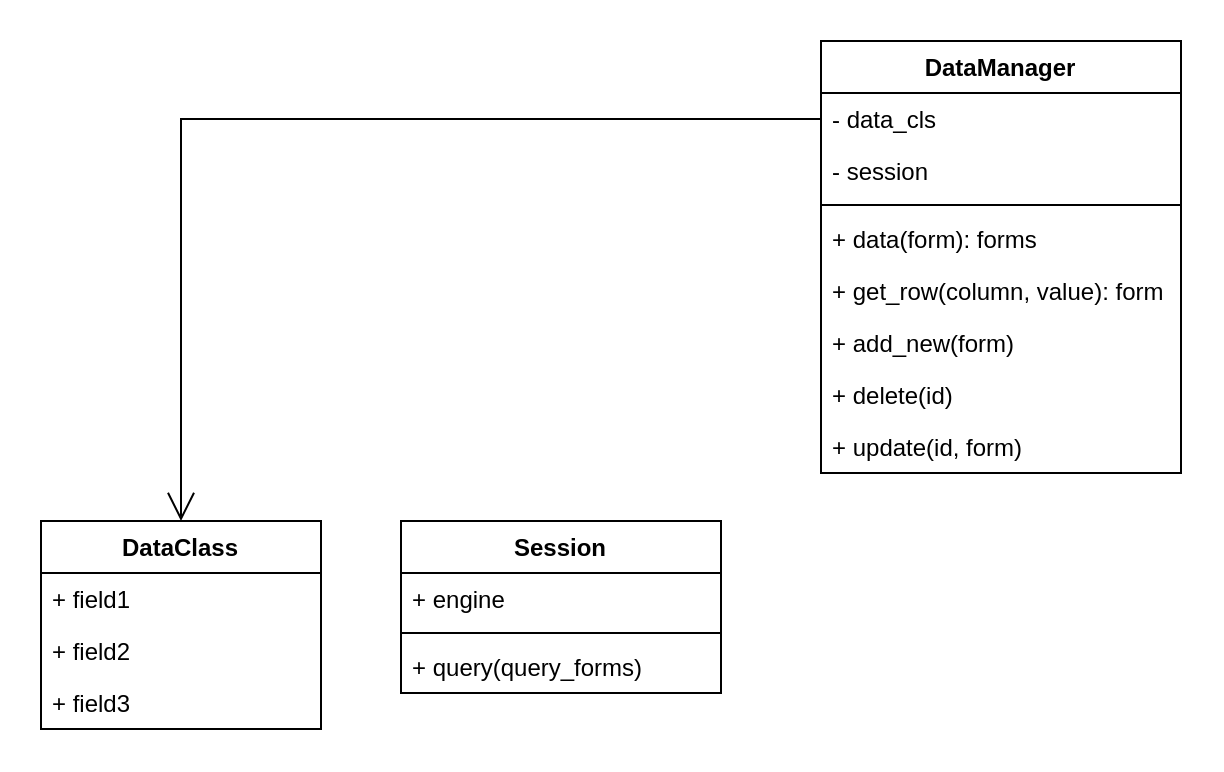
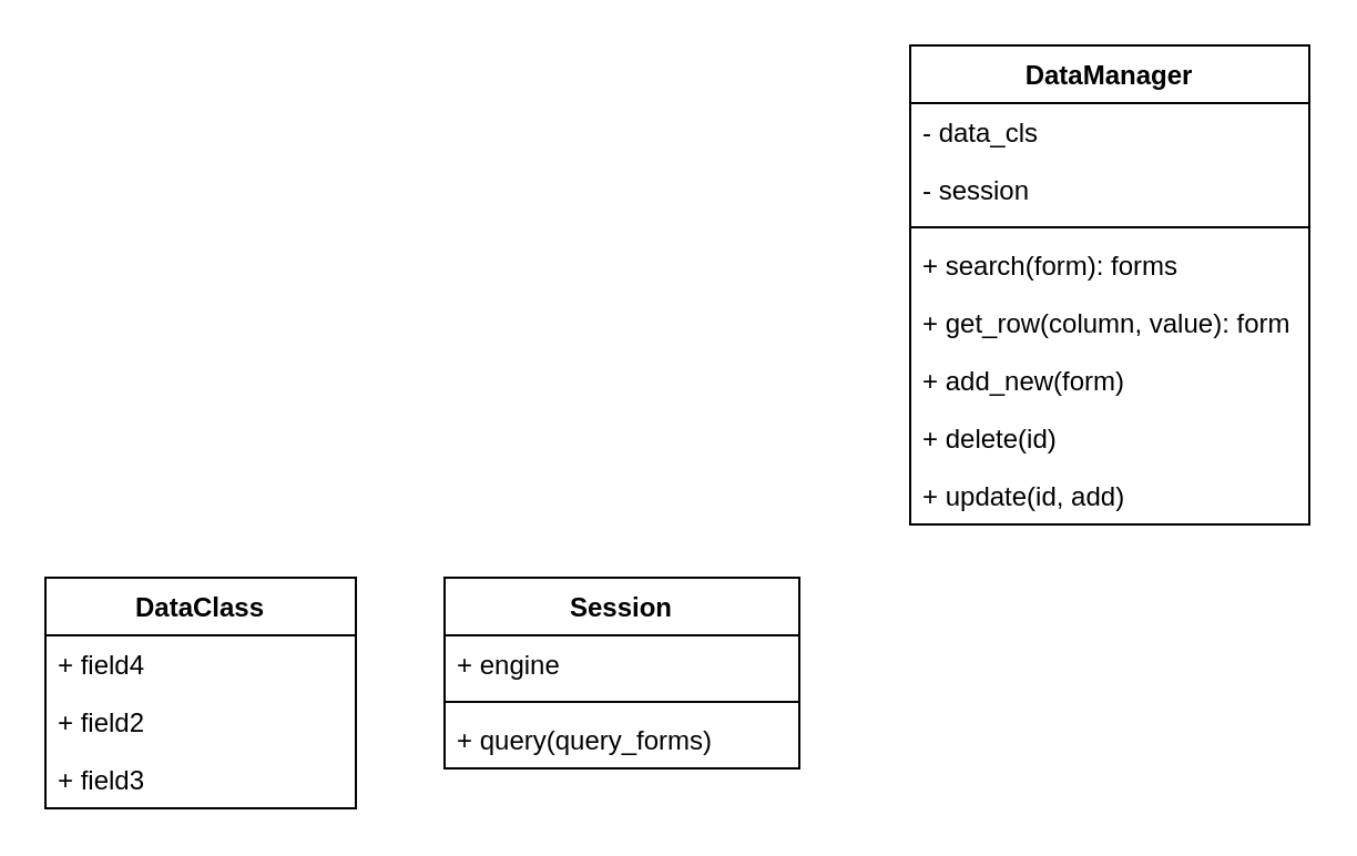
  <mxCell id="0" />
  <mxCell id="1" parent="0" />
  <mxCell id="2" value="DataManager" style="swimlane;fontStyle=1;align=center;verticalAlign=top;childLayout=stackLayout;horizontal=1;startSize=26;horizontalStack=0;resizeParent=1;resizeParentMax=0;resizeLast=0;collapsible=1;marginBottom=0;" parent="1" vertex="1"><mxGeometry x="410" y="20" width="180" height="216" as="geometry" /></mxCell>
  <mxCell id="3" value="- data_cls" style="text;strokeColor=none;fillColor=none;align=left;verticalAlign=top;spacingLeft=4;spacingRight=4;overflow=hidden;rotatable=0;points=[[0,0.5],[1,0.5]];portConstraint=eastwest;" parent="2" vertex="1"><mxGeometry y="26" width="180" height="26" as="geometry" /></mxCell>
  <mxCell id="4" value="- session" style="text;strokeColor=none;fillColor=none;align=left;verticalAlign=top;spacingLeft=4;spacingRight=4;overflow=hidden;rotatable=0;points=[[0,0.5],[1,0.5]];portConstraint=eastwest;" parent="2" vertex="1"><mxGeometry y="52" width="180" height="26" as="geometry" /></mxCell>
  <mxCell id="5" value="" style="line;strokeWidth=1;fillColor=none;align=left;verticalAlign=middle;spacingTop=-1;spacingLeft=3;spacingRight=3;rotatable=0;labelPosition=right;points=[];portConstraint=eastwest;" parent="2" vertex="1"><mxGeometry y="78" width="180" height="8" as="geometry" /></mxCell>
- <mxCell id="6" value="+ data(form): forms" style="text;strokeColor=none;fillColor=none;align=left;verticalAlign=top;spacingLeft=4;spacingRight=4;overflow=hidden;rotatable=0;points=[[0,0.5],[1,0.5]];portConstraint=eastwest;" vertex="1" parent="2"><mxGeometry y="86" width="180" height="26" as="geometry" /></mxCell>
+ <mxCell id="6" value="+ search(form): forms" style="text;strokeColor=none;fillColor=none;align=left;verticalAlign=top;spacingLeft=4;spacingRight=4;overflow=hidden;rotatable=0;points=[[0,0.5],[1,0.5]];portConstraint=eastwest;" vertex="1" parent="2"><mxGeometry y="86" width="180" height="26" as="geometry" /></mxCell>
  <mxCell id="7" value="+ get_row(column, value): form" style="text;strokeColor=none;fillColor=none;align=left;verticalAlign=top;spacingLeft=4;spacingRight=4;overflow=hidden;rotatable=0;points=[[0,0.5],[1,0.5]];portConstraint=eastwest;" parent="2" vertex="1"><mxGeometry y="112" width="180" height="26" as="geometry" /></mxCell>
  <mxCell id="8" value="+ add_new(form)" style="text;strokeColor=none;fillColor=none;align=left;verticalAlign=top;spacingLeft=4;spacingRight=4;overflow=hidden;rotatable=0;points=[[0,0.5],[1,0.5]];portConstraint=eastwest;" parent="2" vertex="1"><mxGeometry y="138" width="180" height="26" as="geometry" /></mxCell>
  <mxCell id="9" value="+ delete(id)" style="text;strokeColor=none;fillColor=none;align=left;verticalAlign=top;spacingLeft=4;spacingRight=4;overflow=hidden;rotatable=0;points=[[0,0.5],[1,0.5]];portConstraint=eastwest;" parent="2" vertex="1"><mxGeometry y="164" width="180" height="26" as="geometry" /></mxCell>
- <mxCell id="10" value="+ update(id, form)" style="text;strokeColor=none;fillColor=none;align=left;verticalAlign=top;spacingLeft=4;spacingRight=4;overflow=hidden;rotatable=0;points=[[0,0.5],[1,0.5]];portConstraint=eastwest;" parent="2" vertex="1"><mxGeometry y="190" width="180" height="26" as="geometry" /></mxCell>
+ <mxCell id="10" value="+ update(id, add)" style="text;strokeColor=none;fillColor=none;align=left;verticalAlign=top;spacingLeft=4;spacingRight=4;overflow=hidden;rotatable=0;points=[[0,0.5],[1,0.5]];portConstraint=eastwest;" parent="2" vertex="1"><mxGeometry y="190" width="180" height="26" as="geometry" /></mxCell>
  <mxCell id="11" value="DataClass" style="swimlane;fontStyle=1;childLayout=stackLayout;horizontal=1;startSize=26;fillColor=none;horizontalStack=0;resizeParent=1;resizeParentMax=0;resizeLast=0;collapsible=1;marginBottom=0;" parent="1" vertex="1"><mxGeometry x="20" y="260" width="140" height="104" as="geometry" /></mxCell>
- <mxCell id="12" value="+ field1" style="text;strokeColor=none;fillColor=none;align=left;verticalAlign=top;spacingLeft=4;spacingRight=4;overflow=hidden;rotatable=0;points=[[0,0.5],[1,0.5]];portConstraint=eastwest;" parent="11" vertex="1"><mxGeometry y="26" width="140" height="26" as="geometry" /></mxCell>
+ <mxCell id="12" value="+ field4" style="text;strokeColor=none;fillColor=none;align=left;verticalAlign=top;spacingLeft=4;spacingRight=4;overflow=hidden;rotatable=0;points=[[0,0.5],[1,0.5]];portConstraint=eastwest;" parent="11" vertex="1"><mxGeometry y="26" width="140" height="26" as="geometry" /></mxCell>
  <mxCell id="13" value="+ field2" style="text;strokeColor=none;fillColor=none;align=left;verticalAlign=top;spacingLeft=4;spacingRight=4;overflow=hidden;rotatable=0;points=[[0,0.5],[1,0.5]];portConstraint=eastwest;" parent="11" vertex="1"><mxGeometry y="52" width="140" height="26" as="geometry" /></mxCell>
  <mxCell id="14" value="+ field3" style="text;strokeColor=none;fillColor=none;align=left;verticalAlign=top;spacingLeft=4;spacingRight=4;overflow=hidden;rotatable=0;points=[[0,0.5],[1,0.5]];portConstraint=eastwest;" parent="11" vertex="1"><mxGeometry y="78" width="140" height="26" as="geometry" /></mxCell>
- <mxCell id="15" value="" style="endArrow=open;endFill=1;endSize=12;html=1;rounded=0;exitX=0;exitY=0.5;exitDx=0;exitDy=0;entryX=0.5;entryY=0;entryDx=0;entryDy=0;edgeStyle=orthogonalEdgeStyle;" parent="1" source="3" target="11" edge="1"><mxGeometry width="160" relative="1" as="geometry"><mxPoint x="240" y="250" as="sourcePoint" /><mxPoint x="400" y="250" as="targetPoint" /></mxGeometry></mxCell>
  <mxCell id="16" value="Session" style="swimlane;fontStyle=1;align=center;verticalAlign=top;childLayout=stackLayout;horizontal=1;startSize=26;horizontalStack=0;resizeParent=1;resizeParentMax=0;resizeLast=0;collapsible=1;marginBottom=0;" parent="1" vertex="1"><mxGeometry x="200" y="260" width="160" height="86" as="geometry" /></mxCell>
  <mxCell id="17" value="+ engine" style="text;strokeColor=none;fillColor=none;align=left;verticalAlign=top;spacingLeft=4;spacingRight=4;overflow=hidden;rotatable=0;points=[[0,0.5],[1,0.5]];portConstraint=eastwest;" parent="16" vertex="1"><mxGeometry y="26" width="160" height="26" as="geometry" /></mxCell>
  <mxCell id="18" value="" style="line;strokeWidth=1;fillColor=none;align=left;verticalAlign=middle;spacingTop=-1;spacingLeft=3;spacingRight=3;rotatable=0;labelPosition=right;points=[];portConstraint=eastwest;" parent="16" vertex="1"><mxGeometry y="52" width="160" height="8" as="geometry" /></mxCell>
  <mxCell id="19" value="+ query(query_forms)" style="text;strokeColor=none;fillColor=none;align=left;verticalAlign=top;spacingLeft=4;spacingRight=4;overflow=hidden;rotatable=0;points=[[0,0.5],[1,0.5]];portConstraint=eastwest;" parent="16" vertex="1"><mxGeometry y="60" width="160" height="26" as="geometry" /></mxCell>
